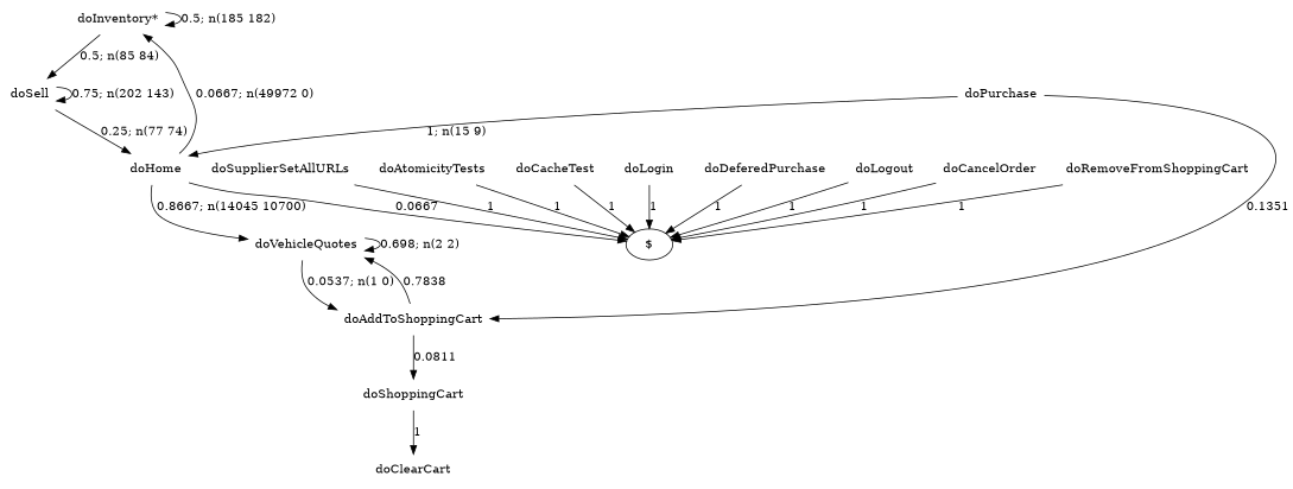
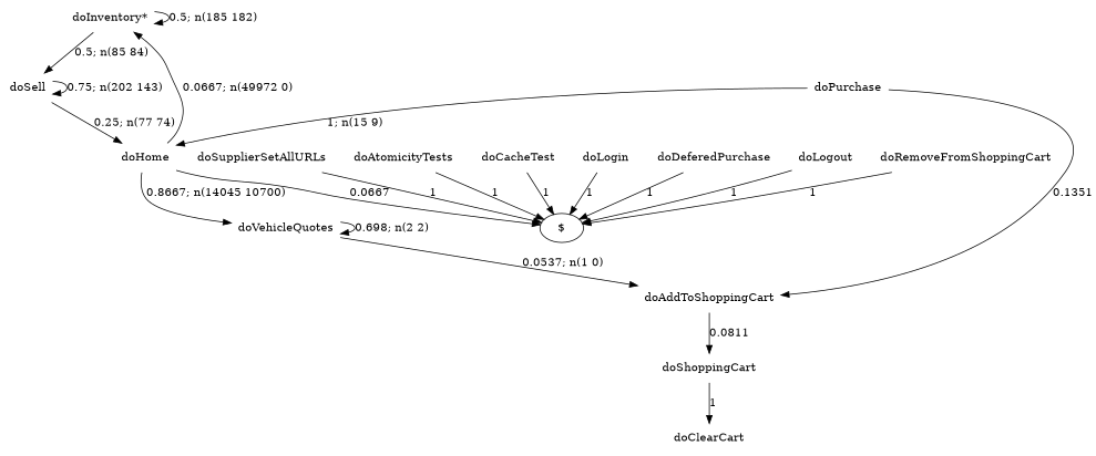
  digraph {
    node [shape=none]
    edge [style=solid]
    n1 [label="doInventory*"]
    n2 [label=doSell]
    n3 [label=doHome]
    n4 [label=doSupplierSetAllURLs]
    "$" [shape=""]
    n6 [label=doAtomicityTests]
    n7 [label=doCacheTest]
    n8 [label=doLogin]
    n9 [label=doVehicleQuotes]
    n10 [label=doAddToShoppingCart]
    n11 [label=doShoppingCart]
    n12 [label=doClearCart]
    n13 [label=doPurchase]
    n14 [label=doDeferedPurchase]
    n15 [label=doLogout]
-   n16 [label=doCancelOrder]
    n17 [label=doRemoveFromShoppingCart]
    n1 -> n1 [label="0.5; n(185 182)"]
    n1 -> n2 [label="0.5; n(85 84)"]
    n2 -> n2 [label="0.75; n(202 143)"]
    n2 -> n3 [label="0.25; n(77 74)"]
    n3 -> n1 [label="0.0667; n(49972 0)"]
    n3 -> "$" [label=0.0667]
    n3 -> n9 [label="0.8667; n(14045 10700)"]
    n4 -> "$" [label=1]
    n6 -> "$" [label=1]
    n7 -> "$" [label=1]
    n8 -> "$" [label=1]
    n9 -> n9 [label="0.698; n(2 2)"]
    n9 -> n10 [label="0.0537; n(1 0)"]
-   n10 -> n9 [label=0.7838]
    n10 -> n11 [label=0.0811]
    n11 -> n12 [label=1]
    n13 -> n3 [label="1; n(15 9)"]
    n13 -> n10 [label=0.1351]
    n14 -> "$" [label=1]
    n15 -> "$" [label=1]
-   n16 -> "$" [label=1]
    n17 -> "$" [label=1]
  }
